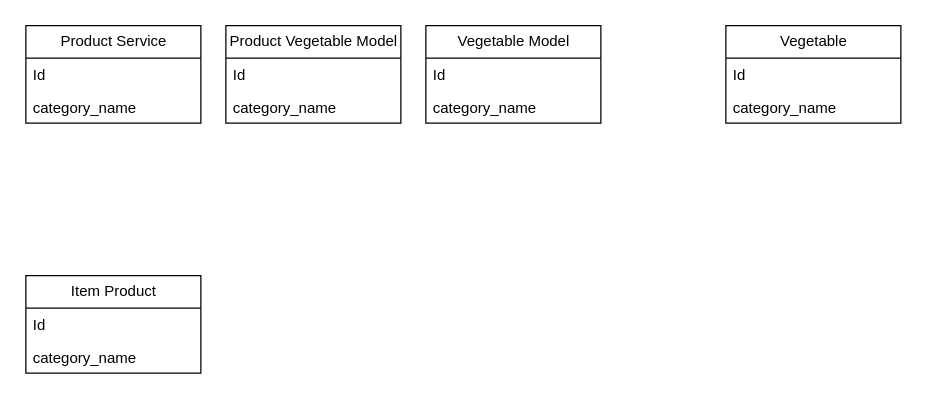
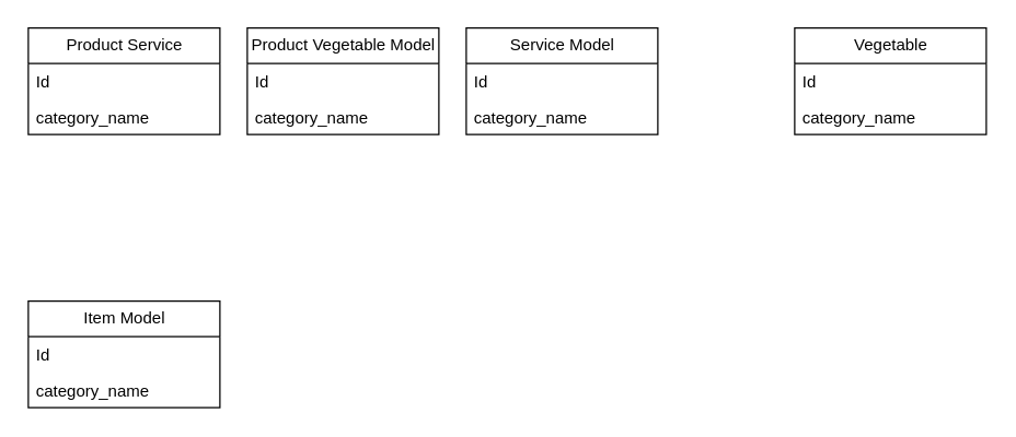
  <mxCell id="0" />
  <mxCell id="1" parent="0" />
  <mxCell id="2" value="Vegetable" style="swimlane;fontStyle=0;childLayout=stackLayout;horizontal=1;startSize=26;fillColor=none;horizontalStack=0;resizeParent=1;resizeParentMax=0;resizeLast=0;collapsible=1;marginBottom=0;html=1;" parent="1" vertex="1"><mxGeometry x="580" y="20" width="140" height="78" as="geometry" /></mxCell>
  <mxCell id="3" value="Id" style="text;strokeColor=none;fillColor=none;align=left;verticalAlign=top;spacingLeft=4;spacingRight=4;overflow=hidden;rotatable=0;points=[[0,0.5],[1,0.5]];portConstraint=eastwest;whiteSpace=wrap;html=1;" parent="2" vertex="1"><mxGeometry y="26" width="140" height="26" as="geometry" /></mxCell>
  <mxCell id="4" value="category_name" style="text;strokeColor=none;fillColor=none;align=left;verticalAlign=top;spacingLeft=4;spacingRight=4;overflow=hidden;rotatable=0;points=[[0,0.5],[1,0.5]];portConstraint=eastwest;whiteSpace=wrap;html=1;" parent="2" vertex="1"><mxGeometry y="52" width="140" height="26" as="geometry" /></mxCell>
  <mxCell id="5" value="Product Service" style="swimlane;fontStyle=0;childLayout=stackLayout;horizontal=1;startSize=26;fillColor=none;horizontalStack=0;resizeParent=1;resizeParentMax=0;resizeLast=0;collapsible=1;marginBottom=0;html=1;" vertex="1" parent="1"><mxGeometry x="20" y="20" width="140" height="78" as="geometry" /></mxCell>
  <mxCell id="6" value="Id" style="text;strokeColor=none;fillColor=none;align=left;verticalAlign=top;spacingLeft=4;spacingRight=4;overflow=hidden;rotatable=0;points=[[0,0.5],[1,0.5]];portConstraint=eastwest;whiteSpace=wrap;html=1;" vertex="1" parent="5"><mxGeometry y="26" width="140" height="26" as="geometry" /></mxCell>
  <mxCell id="7" value="category_name" style="text;strokeColor=none;fillColor=none;align=left;verticalAlign=top;spacingLeft=4;spacingRight=4;overflow=hidden;rotatable=0;points=[[0,0.5],[1,0.5]];portConstraint=eastwest;whiteSpace=wrap;html=1;" vertex="1" parent="5"><mxGeometry y="52" width="140" height="26" as="geometry" /></mxCell>
  <mxCell id="8" value="Product Vegetable Model" style="swimlane;fontStyle=0;childLayout=stackLayout;horizontal=1;startSize=26;fillColor=none;horizontalStack=0;resizeParent=1;resizeParentMax=0;resizeLast=0;collapsible=1;marginBottom=0;html=1;" vertex="1" parent="1"><mxGeometry x="180" y="20" width="140" height="78" as="geometry" /></mxCell>
  <mxCell id="9" value="Id" style="text;strokeColor=none;fillColor=none;align=left;verticalAlign=top;spacingLeft=4;spacingRight=4;overflow=hidden;rotatable=0;points=[[0,0.5],[1,0.5]];portConstraint=eastwest;whiteSpace=wrap;html=1;" vertex="1" parent="8"><mxGeometry y="26" width="140" height="26" as="geometry" /></mxCell>
  <mxCell id="10" value="category_name" style="text;strokeColor=none;fillColor=none;align=left;verticalAlign=top;spacingLeft=4;spacingRight=4;overflow=hidden;rotatable=0;points=[[0,0.5],[1,0.5]];portConstraint=eastwest;whiteSpace=wrap;html=1;" vertex="1" parent="8"><mxGeometry y="52" width="140" height="26" as="geometry" /></mxCell>
- <mxCell id="11" value="Vegetable Model" style="swimlane;fontStyle=0;childLayout=stackLayout;horizontal=1;startSize=26;fillColor=none;horizontalStack=0;resizeParent=1;resizeParentMax=0;resizeLast=0;collapsible=1;marginBottom=0;html=1;" vertex="1" parent="1"><mxGeometry x="340" y="20" width="140" height="78" as="geometry" /></mxCell>
+ <mxCell id="11" value="Service Model" style="swimlane;fontStyle=0;childLayout=stackLayout;horizontal=1;startSize=26;fillColor=none;horizontalStack=0;resizeParent=1;resizeParentMax=0;resizeLast=0;collapsible=1;marginBottom=0;html=1;" vertex="1" parent="1"><mxGeometry x="340" y="20" width="140" height="78" as="geometry" /></mxCell>
  <mxCell id="12" value="Id" style="text;strokeColor=none;fillColor=none;align=left;verticalAlign=top;spacingLeft=4;spacingRight=4;overflow=hidden;rotatable=0;points=[[0,0.5],[1,0.5]];portConstraint=eastwest;whiteSpace=wrap;html=1;" vertex="1" parent="11"><mxGeometry y="26" width="140" height="26" as="geometry" /></mxCell>
  <mxCell id="13" value="category_name" style="text;strokeColor=none;fillColor=none;align=left;verticalAlign=top;spacingLeft=4;spacingRight=4;overflow=hidden;rotatable=0;points=[[0,0.5],[1,0.5]];portConstraint=eastwest;whiteSpace=wrap;html=1;" vertex="1" parent="11"><mxGeometry y="52" width="140" height="26" as="geometry" /></mxCell>
- <mxCell id="14" value="Item Product" style="swimlane;fontStyle=0;childLayout=stackLayout;horizontal=1;startSize=26;fillColor=none;horizontalStack=0;resizeParent=1;resizeParentMax=0;resizeLast=0;collapsible=1;marginBottom=0;html=1;" vertex="1" parent="1"><mxGeometry x="20" y="220" width="140" height="78" as="geometry" /></mxCell>
+ <mxCell id="14" value="Item Model" style="swimlane;fontStyle=0;childLayout=stackLayout;horizontal=1;startSize=26;fillColor=none;horizontalStack=0;resizeParent=1;resizeParentMax=0;resizeLast=0;collapsible=1;marginBottom=0;html=1;" vertex="1" parent="1"><mxGeometry x="20" y="220" width="140" height="78" as="geometry" /></mxCell>
  <mxCell id="15" value="Id" style="text;strokeColor=none;fillColor=none;align=left;verticalAlign=top;spacingLeft=4;spacingRight=4;overflow=hidden;rotatable=0;points=[[0,0.5],[1,0.5]];portConstraint=eastwest;whiteSpace=wrap;html=1;" vertex="1" parent="14"><mxGeometry y="26" width="140" height="26" as="geometry" /></mxCell>
  <mxCell id="16" value="category_name" style="text;strokeColor=none;fillColor=none;align=left;verticalAlign=top;spacingLeft=4;spacingRight=4;overflow=hidden;rotatable=0;points=[[0,0.5],[1,0.5]];portConstraint=eastwest;whiteSpace=wrap;html=1;" vertex="1" parent="14"><mxGeometry y="52" width="140" height="26" as="geometry" /></mxCell>
